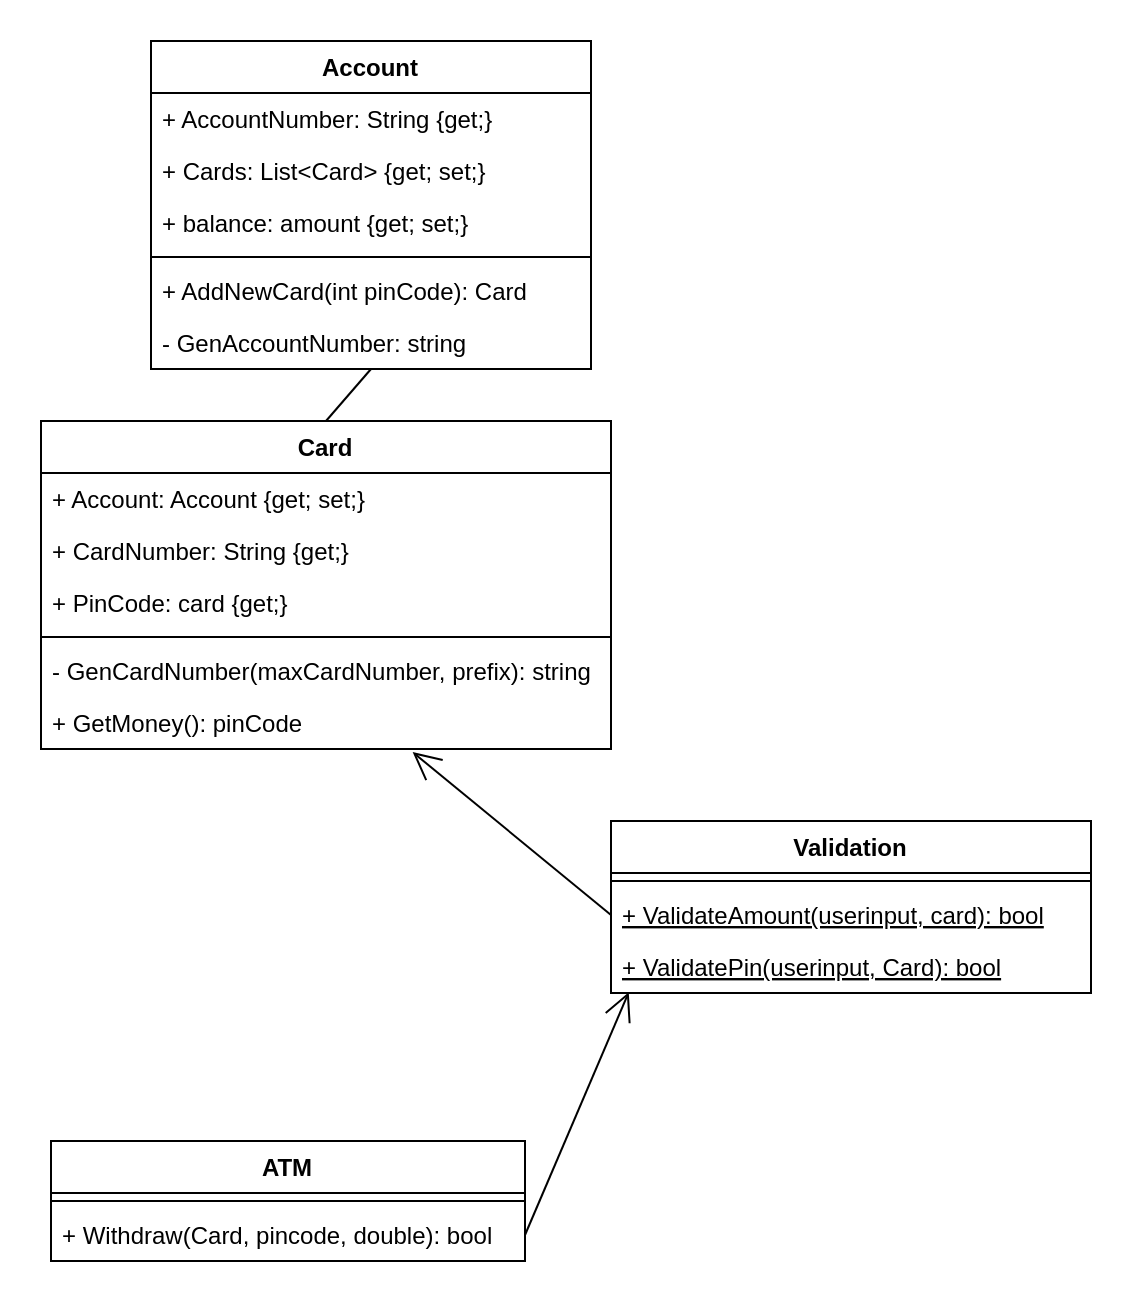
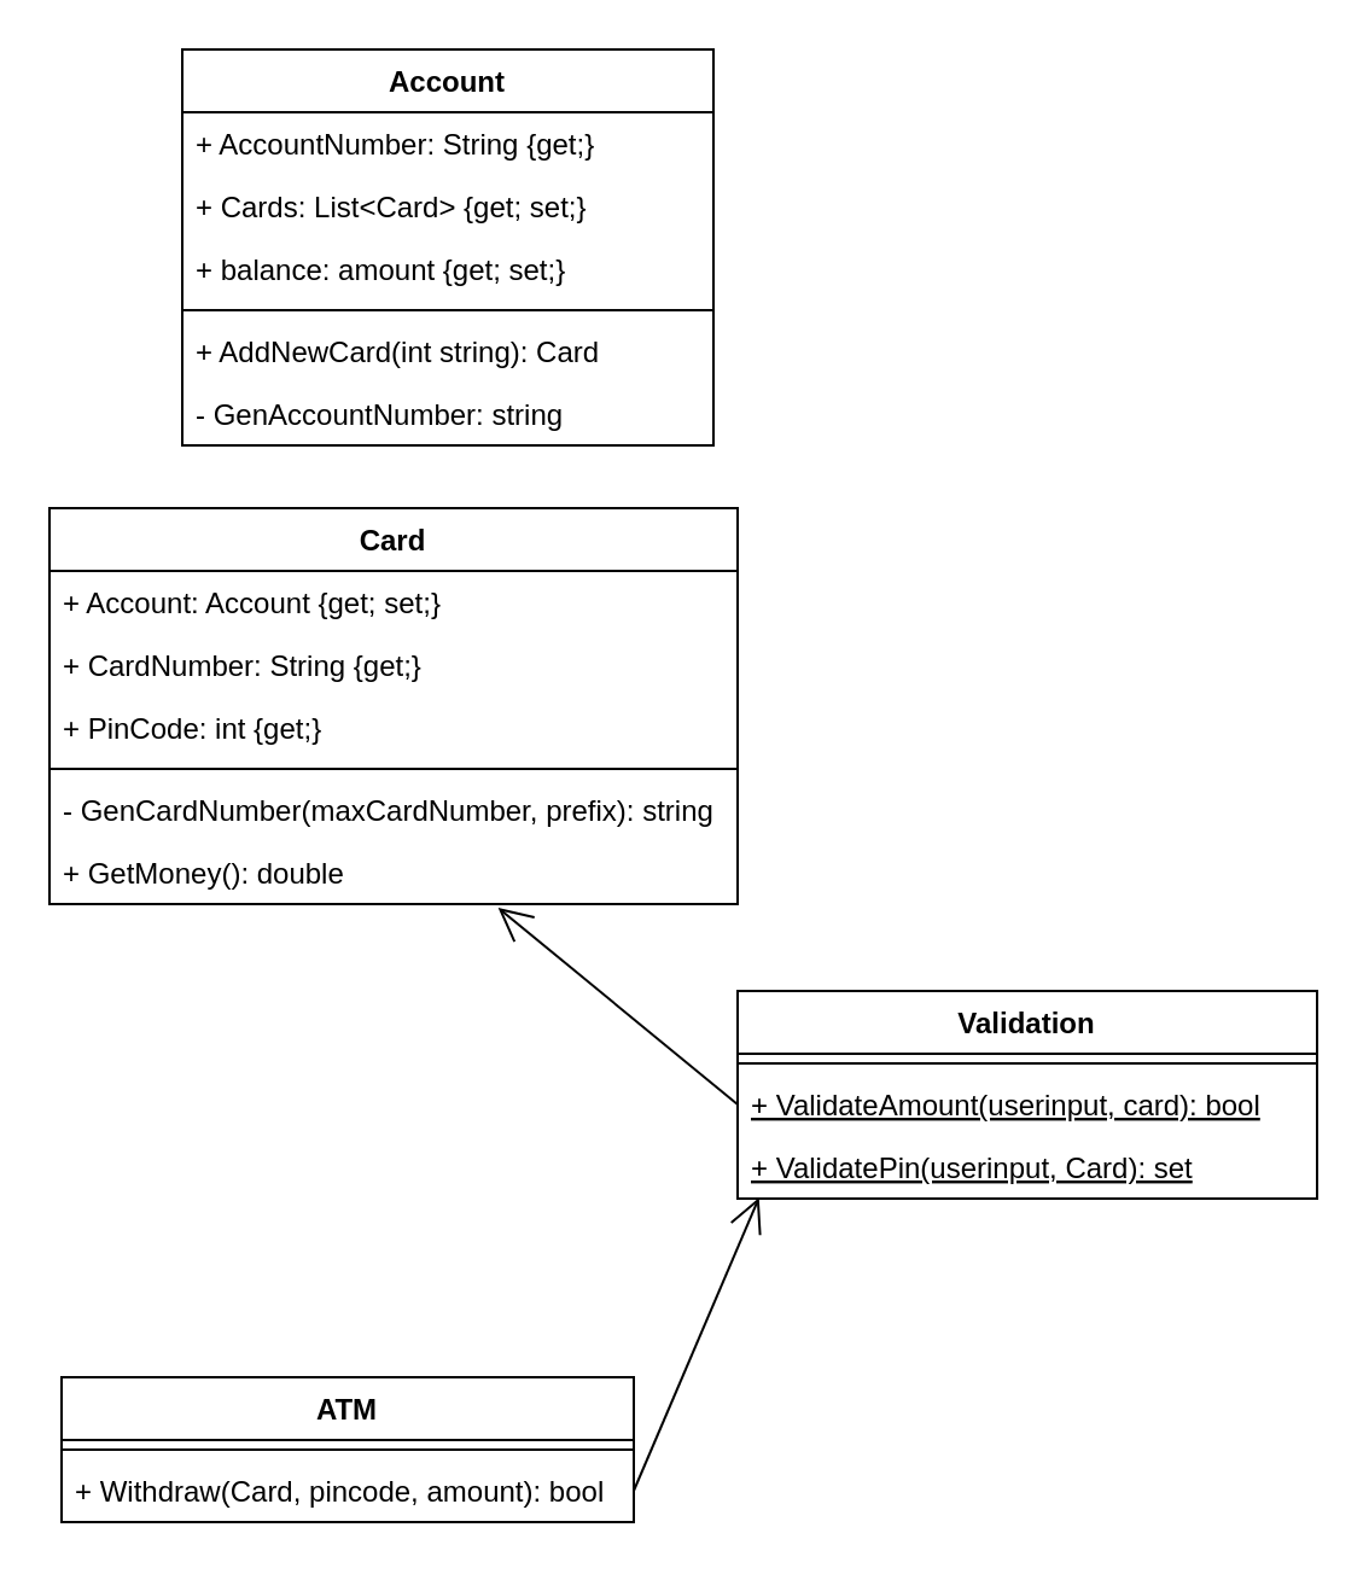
  <mxCell id="0" />
  <mxCell id="1" parent="0" />
  <mxCell id="2" value="Card" style="swimlane;fontStyle=1;align=center;verticalAlign=top;childLayout=stackLayout;horizontal=1;startSize=26;horizontalStack=0;resizeParent=1;resizeParentMax=0;resizeLast=0;collapsible=1;marginBottom=0;" vertex="1" parent="1"><mxGeometry x="20" y="210" width="285" height="164" as="geometry" /></mxCell>
  <mxCell id="3" value="+ Account: Account {get; set;} " style="text;strokeColor=none;fillColor=none;align=left;verticalAlign=top;spacingLeft=4;spacingRight=4;overflow=hidden;rotatable=0;points=[[0,0.5],[1,0.5]];portConstraint=eastwest;" vertex="1" parent="2"><mxGeometry y="26" width="285" height="26" as="geometry" /></mxCell>
  <mxCell id="4" value="+ CardNumber: String {get;}" style="text;strokeColor=none;fillColor=none;align=left;verticalAlign=top;spacingLeft=4;spacingRight=4;overflow=hidden;rotatable=0;points=[[0,0.5],[1,0.5]];portConstraint=eastwest;" vertex="1" parent="2"><mxGeometry y="52" width="285" height="26" as="geometry" /></mxCell>
- <mxCell id="5" value="+ PinCode: card {get;}" style="text;strokeColor=none;fillColor=none;align=left;verticalAlign=top;spacingLeft=4;spacingRight=4;overflow=hidden;rotatable=0;points=[[0,0.5],[1,0.5]];portConstraint=eastwest;" vertex="1" parent="2"><mxGeometry y="78" width="285" height="26" as="geometry" /></mxCell>
+ <mxCell id="5" value="+ PinCode: int {get;}" style="text;strokeColor=none;fillColor=none;align=left;verticalAlign=top;spacingLeft=4;spacingRight=4;overflow=hidden;rotatable=0;points=[[0,0.5],[1,0.5]];portConstraint=eastwest;" vertex="1" parent="2"><mxGeometry y="78" width="285" height="26" as="geometry" /></mxCell>
  <mxCell id="6" value="" style="line;strokeWidth=1;fillColor=none;align=left;verticalAlign=middle;spacingTop=-1;spacingLeft=3;spacingRight=3;rotatable=0;labelPosition=right;points=[];portConstraint=eastwest;" vertex="1" parent="2"><mxGeometry y="104" width="285" height="8" as="geometry" /></mxCell>
  <mxCell id="7" value="- GenCardNumber(maxCardNumber, prefix): string" style="text;strokeColor=none;fillColor=none;align=left;verticalAlign=top;spacingLeft=4;spacingRight=4;overflow=hidden;rotatable=0;points=[[0,0.5],[1,0.5]];portConstraint=eastwest;" vertex="1" parent="2"><mxGeometry y="112" width="285" height="26" as="geometry" /></mxCell>
- <mxCell id="8" value="+ GetMoney(): pinCode" style="text;strokeColor=none;fillColor=none;align=left;verticalAlign=top;spacingLeft=4;spacingRight=4;overflow=hidden;rotatable=0;points=[[0,0.5],[1,0.5]];portConstraint=eastwest;" vertex="1" parent="2"><mxGeometry y="138" width="285" height="26" as="geometry" /></mxCell>
+ <mxCell id="8" value="+ GetMoney(): double" style="text;strokeColor=none;fillColor=none;align=left;verticalAlign=top;spacingLeft=4;spacingRight=4;overflow=hidden;rotatable=0;points=[[0,0.5],[1,0.5]];portConstraint=eastwest;" vertex="1" parent="2"><mxGeometry y="138" width="285" height="26" as="geometry" /></mxCell>
  <mxCell id="9" value="ATM" style="swimlane;fontStyle=1;align=center;verticalAlign=top;childLayout=stackLayout;horizontal=1;startSize=26;horizontalStack=0;resizeParent=1;resizeParentMax=0;resizeLast=0;collapsible=1;marginBottom=0;" vertex="1" parent="1"><mxGeometry x="25" y="570" width="237" height="60" as="geometry" /></mxCell>
  <mxCell id="10" value="" style="line;strokeWidth=1;fillColor=none;align=left;verticalAlign=middle;spacingTop=-1;spacingLeft=3;spacingRight=3;rotatable=0;labelPosition=right;points=[];portConstraint=eastwest;" vertex="1" parent="9"><mxGeometry y="26" width="237" height="8" as="geometry" /></mxCell>
- <mxCell id="11" value="+ Withdraw(Card, pincode, double): bool" style="text;strokeColor=none;fillColor=none;align=left;verticalAlign=top;spacingLeft=4;spacingRight=4;overflow=hidden;rotatable=0;points=[[0,0.5],[1,0.5]];portConstraint=eastwest;" vertex="1" parent="9"><mxGeometry y="34" width="237" height="26" as="geometry" /></mxCell>
+ <mxCell id="11" value="+ Withdraw(Card, pincode, amount): bool" style="text;strokeColor=none;fillColor=none;align=left;verticalAlign=top;spacingLeft=4;spacingRight=4;overflow=hidden;rotatable=0;points=[[0,0.5],[1,0.5]];portConstraint=eastwest;" vertex="1" parent="9"><mxGeometry y="34" width="237" height="26" as="geometry" /></mxCell>
  <mxCell id="12" value="Account" style="swimlane;fontStyle=1;align=center;verticalAlign=top;childLayout=stackLayout;horizontal=1;startSize=26;horizontalStack=0;resizeParent=1;resizeParentMax=0;resizeLast=0;collapsible=1;marginBottom=0;" vertex="1" parent="1"><mxGeometry x="75" y="20" width="220" height="164" as="geometry" /></mxCell>
  <mxCell id="13" value="+ AccountNumber: String {get;}" style="text;strokeColor=none;fillColor=none;align=left;verticalAlign=top;spacingLeft=4;spacingRight=4;overflow=hidden;rotatable=0;points=[[0,0.5],[1,0.5]];portConstraint=eastwest;" vertex="1" parent="12"><mxGeometry y="26" width="220" height="26" as="geometry" /></mxCell>
  <mxCell id="14" value="+ Cards: List&lt;Card&gt; {get; set;}" style="text;strokeColor=none;fillColor=none;align=left;verticalAlign=top;spacingLeft=4;spacingRight=4;overflow=hidden;rotatable=0;points=[[0,0.5],[1,0.5]];portConstraint=eastwest;" vertex="1" parent="12"><mxGeometry y="52" width="220" height="26" as="geometry" /></mxCell>
  <mxCell id="15" value="+ balance: amount {get; set;}" style="text;strokeColor=none;fillColor=none;align=left;verticalAlign=top;spacingLeft=4;spacingRight=4;overflow=hidden;rotatable=0;points=[[0,0.5],[1,0.5]];portConstraint=eastwest;" vertex="1" parent="12"><mxGeometry y="78" width="220" height="26" as="geometry" /></mxCell>
  <mxCell id="16" value="" style="line;strokeWidth=1;fillColor=none;align=left;verticalAlign=middle;spacingTop=-1;spacingLeft=3;spacingRight=3;rotatable=0;labelPosition=right;points=[];portConstraint=eastwest;" vertex="1" parent="12"><mxGeometry y="104" width="220" height="8" as="geometry" /></mxCell>
- <mxCell id="17" value="+ AddNewCard(int pinCode): Card " style="text;strokeColor=none;fillColor=none;align=left;verticalAlign=top;spacingLeft=4;spacingRight=4;overflow=hidden;rotatable=0;points=[[0,0.5],[1,0.5]];portConstraint=eastwest;" vertex="1" parent="12"><mxGeometry y="112" width="220" height="26" as="geometry" /></mxCell>
+ <mxCell id="17" value="+ AddNewCard(int string): Card " style="text;strokeColor=none;fillColor=none;align=left;verticalAlign=top;spacingLeft=4;spacingRight=4;overflow=hidden;rotatable=0;points=[[0,0.5],[1,0.5]];portConstraint=eastwest;" vertex="1" parent="12"><mxGeometry y="112" width="220" height="26" as="geometry" /></mxCell>
  <mxCell id="18" value="- GenAccountNumber: string" style="text;strokeColor=none;fillColor=none;align=left;verticalAlign=top;spacingLeft=4;spacingRight=4;overflow=hidden;rotatable=0;points=[[0,0.5],[1,0.5]];portConstraint=eastwest;" vertex="1" parent="12"><mxGeometry y="138" width="220" height="26" as="geometry" /></mxCell>
  <mxCell id="19" value="Validation" style="swimlane;fontStyle=1;align=center;verticalAlign=top;childLayout=stackLayout;horizontal=1;startSize=26;horizontalStack=0;resizeParent=1;resizeParentMax=0;resizeLast=0;collapsible=1;marginBottom=0;" vertex="1" parent="1"><mxGeometry x="305" y="410" width="240" height="86" as="geometry" /></mxCell>
  <mxCell id="20" value="" style="line;strokeWidth=1;fillColor=none;align=left;verticalAlign=middle;spacingTop=-1;spacingLeft=3;spacingRight=3;rotatable=0;labelPosition=right;points=[];portConstraint=eastwest;" vertex="1" parent="19"><mxGeometry y="26" width="240" height="8" as="geometry" /></mxCell>
  <mxCell id="21" value="+ ValidateAmount(userinput, card): bool" style="text;strokeColor=none;fillColor=none;align=left;verticalAlign=top;spacingLeft=4;spacingRight=4;overflow=hidden;rotatable=0;points=[[0,0.5],[1,0.5]];portConstraint=eastwest;fontStyle=4" vertex="1" parent="19"><mxGeometry y="34" width="240" height="26" as="geometry" /></mxCell>
- <mxCell id="22" value="+ ValidatePin(userinput, Card): bool" style="text;strokeColor=none;fillColor=none;align=left;verticalAlign=top;spacingLeft=4;spacingRight=4;overflow=hidden;rotatable=0;points=[[0,0.5],[1,0.5]];portConstraint=eastwest;fontStyle=4" vertex="1" parent="19"><mxGeometry y="60" width="240" height="26" as="geometry" /></mxCell>
- <mxCell id="23" value="" style="endArrow=none;html=1;rounded=0;exitX=0.5;exitY=0;exitDx=0;exitDy=0;entryX=0.5;entryY=1;entryDx=0;entryDy=0;" edge="1" parent="1" source="2" target="12"><mxGeometry width="50" height="50" relative="1" as="geometry"><mxPoint x="175" y="170" as="sourcePoint" /><mxPoint x="155" y="158" as="targetPoint" /></mxGeometry></mxCell>
+ <mxCell id="22" value="+ ValidatePin(userinput, Card): set" style="text;strokeColor=none;fillColor=none;align=left;verticalAlign=top;spacingLeft=4;spacingRight=4;overflow=hidden;rotatable=0;points=[[0,0.5],[1,0.5]];portConstraint=eastwest;fontStyle=4" vertex="1" parent="19"><mxGeometry y="60" width="240" height="26" as="geometry" /></mxCell>
  <mxCell id="24" value="" style="endArrow=open;endFill=1;endSize=12;html=1;rounded=0;entryX=0.037;entryY=0.985;entryDx=0;entryDy=0;entryPerimeter=0;exitX=1;exitY=0.5;exitDx=0;exitDy=0;" edge="1" parent="1" source="11" target="22"><mxGeometry width="160" relative="1" as="geometry"><mxPoint x="315" y="510" as="sourcePoint" /><mxPoint x="475" y="510" as="targetPoint" /></mxGeometry></mxCell>
  <mxCell id="25" value="" style="endArrow=open;endFill=1;endSize=12;html=1;rounded=0;exitX=0;exitY=0.5;exitDx=0;exitDy=0;entryX=0.652;entryY=1.06;entryDx=0;entryDy=0;entryPerimeter=0;" edge="1" parent="1" source="21" target="8"><mxGeometry width="160" relative="1" as="geometry"><mxPoint x="175" y="320" as="sourcePoint" /><mxPoint x="195" y="390" as="targetPoint" /></mxGeometry></mxCell>
